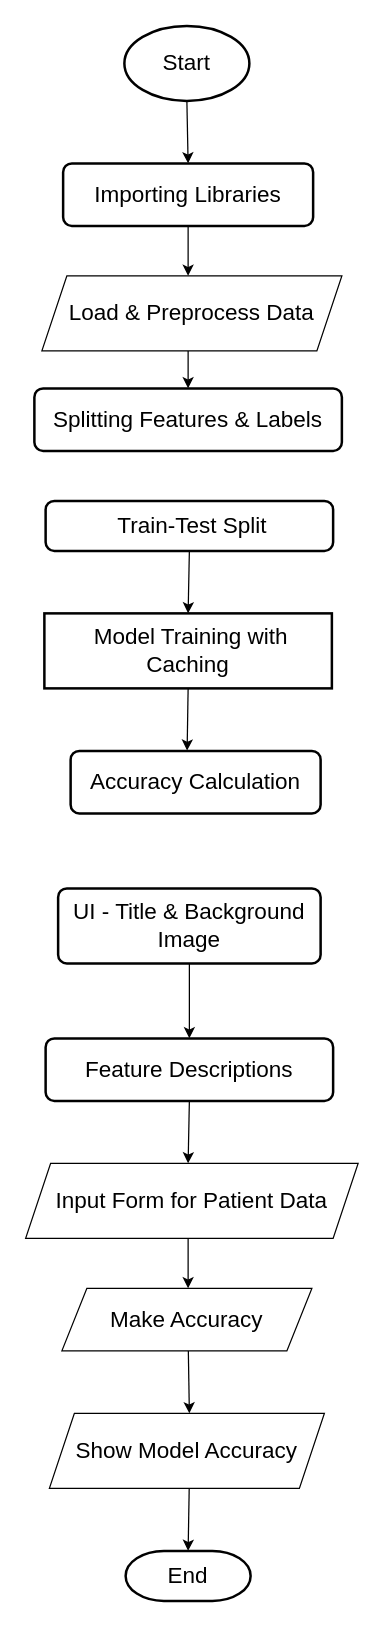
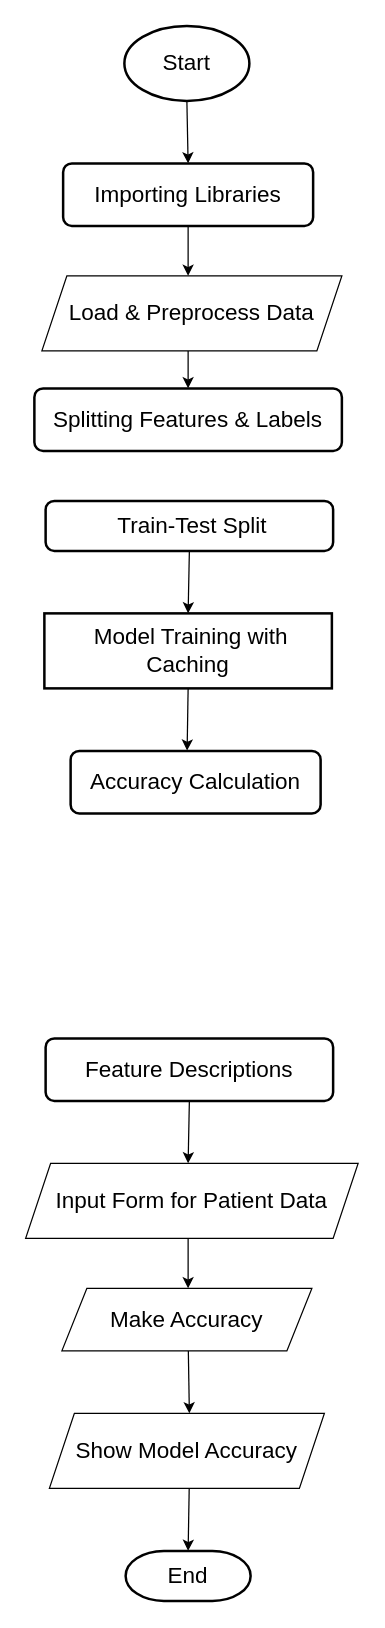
  <mxCell id="0" />
  <mxCell id="1" parent="0" />
  <mxCell id="2" value="" style="endArrow=classic;html=1;rounded=0;exitX=0.5;exitY=1;exitDx=0;exitDy=0;exitPerimeter=0;entryX=0.5;entryY=0;entryDx=0;entryDy=0;" edge="1" parent="1" source="7"><mxGeometry width="50" height="50" relative="1" as="geometry"><mxPoint x="260" y="460" as="sourcePoint" /><mxPoint x="150" y="220" as="targetPoint" /></mxGeometry></mxCell>
  <mxCell id="3" style="edgeStyle=orthogonalEdgeStyle;rounded=0;orthogonalLoop=1;jettySize=auto;html=1;exitX=0.5;exitY=1;exitDx=0;exitDy=0;" edge="1" parent="1"><mxGeometry relative="1" as="geometry"><mxPoint x="150" y="270" as="sourcePoint" /><mxPoint x="150" y="270" as="targetPoint" /></mxGeometry></mxCell>
  <mxCell id="4" value="&lt;font style=&quot;font-size: 18px;&quot;&gt;Splitting Features &amp;amp; Labels&lt;/font&gt;" style="rounded=1;whiteSpace=wrap;html=1;absoluteArcSize=1;arcSize=14;strokeWidth=2;" vertex="1" parent="1"><mxGeometry x="27" y="310" width="246" height="50" as="geometry" /></mxCell>
  <mxCell id="5" value="" style="endArrow=classic;html=1;rounded=0;exitX=0.5;exitY=1;exitDx=0;exitDy=0;entryX=0.5;entryY=0;entryDx=0;entryDy=0;" edge="1" parent="1" target="4"><mxGeometry width="50" height="50" relative="1" as="geometry"><mxPoint x="150" y="270" as="sourcePoint" /><mxPoint x="310" y="410" as="targetPoint" /></mxGeometry></mxCell>
  <mxCell id="6" value="" style="endArrow=classic;html=1;rounded=0;exitX=0.5;exitY=1;exitDx=0;exitDy=0;exitPerimeter=0;entryX=0.5;entryY=0;entryDx=0;entryDy=0;" edge="1" parent="1" source="21" target="7"><mxGeometry width="50" height="50" relative="1" as="geometry"><mxPoint x="150" y="90" as="sourcePoint" /><mxPoint x="150" y="280" as="targetPoint" /></mxGeometry></mxCell>
  <mxCell id="7" value="&lt;font style=&quot;font-size: 18px;&quot;&gt;Importing Libraries&lt;/font&gt;" style="rounded=1;whiteSpace=wrap;html=1;absoluteArcSize=1;arcSize=14;strokeWidth=2;" vertex="1" parent="1"><mxGeometry x="50" y="130" width="200" height="50" as="geometry" /></mxCell>
  <mxCell id="8" value="&lt;font style=&quot;font-size: 18px;&quot;&gt;&amp;nbsp;Train-Test Split&lt;/font&gt;" style="rounded=1;whiteSpace=wrap;html=1;absoluteArcSize=1;arcSize=14;strokeWidth=2;" vertex="1" parent="1"><mxGeometry x="36" y="400" width="230" height="40" as="geometry" /></mxCell>
  <mxCell id="9" value="&lt;font style=&quot;font-size: 18px;&quot;&gt;&amp;nbsp;Model Training with Caching&lt;/font&gt;" style="whiteSpace=wrap;html=1;absoluteArcSize=1;arcSize=14;strokeWidth=2;rounded=0;" vertex="1" parent="1"><mxGeometry x="35" y="490" width="230" height="60" as="geometry" /></mxCell>
  <mxCell id="10" value="&lt;font style=&quot;font-size: 18px;&quot;&gt;Accuracy Calculation&lt;/font&gt;" style="rounded=1;whiteSpace=wrap;html=1;absoluteArcSize=1;arcSize=14;strokeWidth=2;" vertex="1" parent="1"><mxGeometry x="56" y="600" width="200" height="50" as="geometry" /></mxCell>
- <mxCell id="11" value="&lt;font style=&quot;font-size: 18px;&quot;&gt;UI - Title &amp;amp; Background Image&lt;/font&gt;" style="rounded=1;whiteSpace=wrap;html=1;absoluteArcSize=1;arcSize=14;strokeWidth=2;" vertex="1" parent="1"><mxGeometry x="46" y="710" width="210" height="60" as="geometry" /></mxCell>
  <mxCell id="12" value="&lt;font style=&quot;font-size: 18px;&quot;&gt;Feature Descriptions&lt;/font&gt;" style="rounded=1;whiteSpace=wrap;html=1;absoluteArcSize=1;arcSize=14;strokeWidth=2;" vertex="1" parent="1"><mxGeometry x="36" y="830" width="230" height="50" as="geometry" /></mxCell>
  <mxCell id="13" value="" style="endArrow=classic;html=1;rounded=0;exitX=0.5;exitY=1;exitDx=0;exitDy=0;entryX=0.466;entryY=-0.004;entryDx=0;entryDy=0;entryPerimeter=0;" edge="1" parent="1" source="9" target="10"><mxGeometry width="50" height="50" relative="1" as="geometry"><mxPoint x="126" y="650" as="sourcePoint" /><mxPoint x="176" y="600" as="targetPoint" /></mxGeometry></mxCell>
  <mxCell id="14" value="" style="endArrow=classic;html=1;rounded=0;exitX=0.5;exitY=1;exitDx=0;exitDy=0;entryX=0.5;entryY=0;entryDx=0;entryDy=0;" edge="1" parent="1" source="8" target="9"><mxGeometry width="50" height="50" relative="1" as="geometry"><mxPoint x="126" y="650" as="sourcePoint" /><mxPoint x="176" y="600" as="targetPoint" /></mxGeometry></mxCell>
- <mxCell id="15" value="" style="endArrow=classic;html=1;rounded=0;exitX=0.5;exitY=1;exitDx=0;exitDy=0;entryX=0.5;entryY=0;entryDx=0;entryDy=0;" edge="1" parent="1" source="11" target="12"><mxGeometry width="50" height="50" relative="1" as="geometry"><mxPoint x="126" y="850" as="sourcePoint" /><mxPoint x="176" y="800" as="targetPoint" /></mxGeometry></mxCell>
  <mxCell id="16" value="" style="endArrow=classic;html=1;rounded=0;exitX=0.5;exitY=1;exitDx=0;exitDy=0;entryX=0.5;entryY=0;entryDx=0;entryDy=0;" edge="1" parent="1" source="12"><mxGeometry width="50" height="50" relative="1" as="geometry"><mxPoint x="126" y="1050" as="sourcePoint" /><mxPoint x="150" y="930" as="targetPoint" /></mxGeometry></mxCell>
  <mxCell id="17" value="" style="endArrow=classic;html=1;rounded=0;exitX=0.5;exitY=1;exitDx=0;exitDy=0;entryX=0.5;entryY=0;entryDx=0;entryDy=0;" edge="1" parent="1"><mxGeometry width="50" height="50" relative="1" as="geometry"><mxPoint x="150" y="980" as="sourcePoint" /><mxPoint x="150" y="1030" as="targetPoint" /></mxGeometry></mxCell>
  <mxCell id="18" value="" style="endArrow=classic;html=1;rounded=0;entryX=0.5;entryY=0;entryDx=0;entryDy=0;exitX=0.5;exitY=1;exitDx=0;exitDy=0;" edge="1" parent="1"><mxGeometry width="50" height="50" relative="1" as="geometry"><mxPoint x="150" y="1070" as="sourcePoint" /><mxPoint x="151" y="1130" as="targetPoint" /></mxGeometry></mxCell>
  <mxCell id="19" value="&lt;div&gt;&lt;font style=&quot;font-size: 18px;&quot;&gt;End&lt;/font&gt;&lt;/div&gt;" style="strokeWidth=2;html=1;shape=mxgraph.flowchart.terminator;whiteSpace=wrap;" vertex="1" parent="1"><mxGeometry x="100" y="1240" width="100" height="40" as="geometry" /></mxCell>
  <mxCell id="20" value="" style="endArrow=classic;html=1;rounded=0;entryX=0.5;entryY=0;entryDx=0;entryDy=0;entryPerimeter=0;" edge="1" parent="1" target="19"><mxGeometry width="50" height="50" relative="1" as="geometry"><mxPoint x="151" y="1182" as="sourcePoint" /><mxPoint x="326" y="1180" as="targetPoint" /></mxGeometry></mxCell>
  <mxCell id="21" value="&lt;font style=&quot;font-size: 18px;&quot;&gt;Start&lt;/font&gt;" style="strokeWidth=2;html=1;shape=mxgraph.flowchart.start_1;whiteSpace=wrap;" vertex="1" parent="1"><mxGeometry x="99" y="20" width="100" height="60" as="geometry" /></mxCell>
  <mxCell id="22" value="&lt;span style=&quot;font-size: 18px;&quot;&gt;Input Form for Patient Data&lt;/span&gt;" style="shape=parallelogram;perimeter=parallelogramPerimeter;whiteSpace=wrap;html=1;fixedSize=1;" vertex="1" parent="1"><mxGeometry x="20" y="930" width="266" height="60" as="geometry" /></mxCell>
  <mxCell id="23" value="&lt;span style=&quot;font-size: 18px;&quot;&gt;Make Accuracy&lt;/span&gt;" style="shape=parallelogram;perimeter=parallelogramPerimeter;whiteSpace=wrap;html=1;fixedSize=1;" vertex="1" parent="1"><mxGeometry x="49" y="1030" width="200" height="50" as="geometry" /></mxCell>
  <mxCell id="24" value="&lt;span style=&quot;font-size: 18px;&quot;&gt;Show Model Accuracy&lt;/span&gt;" style="shape=parallelogram;perimeter=parallelogramPerimeter;whiteSpace=wrap;html=1;fixedSize=1;" vertex="1" parent="1"><mxGeometry x="39" y="1130" width="220" height="60" as="geometry" /></mxCell>
  <mxCell id="25" value="&lt;span style=&quot;font-size: 18px;&quot;&gt;Load &amp;amp; Preprocess Data&lt;/span&gt;" style="shape=parallelogram;perimeter=parallelogramPerimeter;whiteSpace=wrap;html=1;fixedSize=1;" vertex="1" parent="1"><mxGeometry x="33" y="220" width="240" height="60" as="geometry" /></mxCell>
